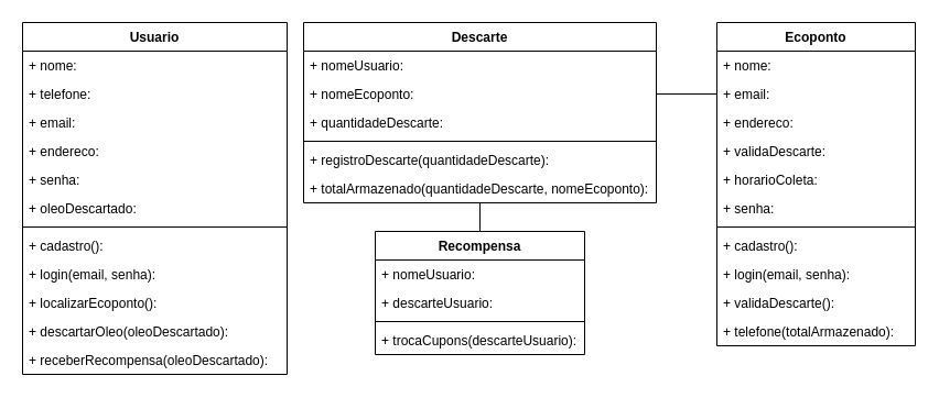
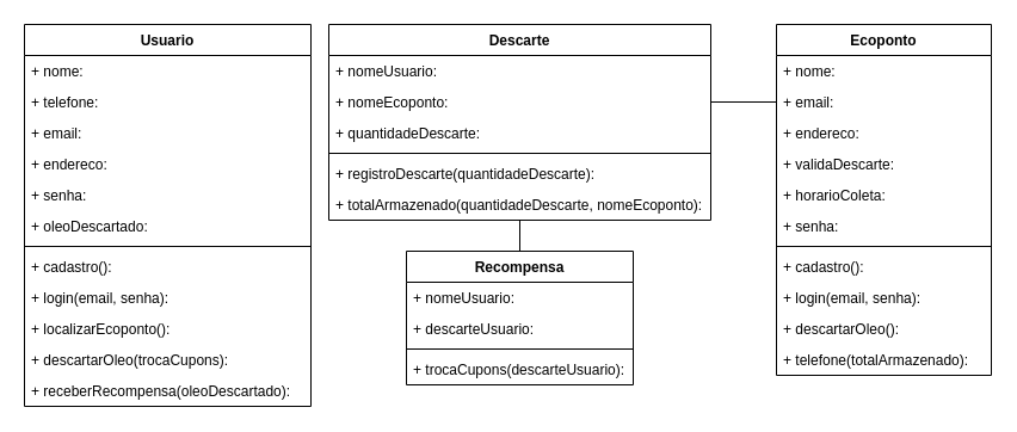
  <mxCell id="0" />
  <mxCell id="1" parent="0" />
  <mxCell id="2" value="Usuario" style="swimlane;fontStyle=1;align=center;verticalAlign=top;childLayout=stackLayout;horizontal=1;startSize=26;horizontalStack=0;resizeParent=1;resizeParentMax=0;resizeLast=0;collapsible=1;marginBottom=0;whiteSpace=wrap;html=1;" parent="1" vertex="1"><mxGeometry x="20" y="20" width="240" height="320" as="geometry" /></mxCell>
  <mxCell id="3" value="+ nome:&amp;nbsp;&lt;div&gt;&lt;br&gt;&lt;/div&gt;" style="text;strokeColor=none;fillColor=none;align=left;verticalAlign=top;spacingLeft=4;spacingRight=4;overflow=hidden;rotatable=0;points=[[0,0.5],[1,0.5]];portConstraint=eastwest;whiteSpace=wrap;html=1;" parent="2" vertex="1"><mxGeometry y="26" width="240" height="26" as="geometry" /></mxCell>
  <mxCell id="4" value="+ telefone:&amp;nbsp;" style="text;strokeColor=none;fillColor=none;align=left;verticalAlign=top;spacingLeft=4;spacingRight=4;overflow=hidden;rotatable=0;points=[[0,0.5],[1,0.5]];portConstraint=eastwest;whiteSpace=wrap;html=1;" parent="2" vertex="1"><mxGeometry y="52" width="240" height="26" as="geometry" /></mxCell>
  <mxCell id="5" value="+ email:&amp;nbsp;" style="text;strokeColor=none;fillColor=none;align=left;verticalAlign=top;spacingLeft=4;spacingRight=4;overflow=hidden;rotatable=0;points=[[0,0.5],[1,0.5]];portConstraint=eastwest;whiteSpace=wrap;html=1;" parent="2" vertex="1"><mxGeometry y="78" width="240" height="26" as="geometry" /></mxCell>
  <mxCell id="6" value="+ endereco:&amp;nbsp;" style="text;strokeColor=none;fillColor=none;align=left;verticalAlign=top;spacingLeft=4;spacingRight=4;overflow=hidden;rotatable=0;points=[[0,0.5],[1,0.5]];portConstraint=eastwest;whiteSpace=wrap;html=1;" parent="2" vertex="1"><mxGeometry y="104" width="240" height="26" as="geometry" /></mxCell>
  <mxCell id="7" value="+ senha:&amp;nbsp;" style="text;strokeColor=none;fillColor=none;align=left;verticalAlign=top;spacingLeft=4;spacingRight=4;overflow=hidden;rotatable=0;points=[[0,0.5],[1,0.5]];portConstraint=eastwest;whiteSpace=wrap;html=1;" parent="2" vertex="1"><mxGeometry y="130" width="240" height="26" as="geometry" /></mxCell>
  <mxCell id="8" value="+ oleoDescartado:&amp;nbsp;" style="text;strokeColor=none;fillColor=none;align=left;verticalAlign=top;spacingLeft=4;spacingRight=4;overflow=hidden;rotatable=0;points=[[0,0.5],[1,0.5]];portConstraint=eastwest;whiteSpace=wrap;html=1;" vertex="1" parent="2"><mxGeometry y="156" width="240" height="26" as="geometry" /></mxCell>
  <mxCell id="9" value="" style="line;strokeWidth=1;fillColor=none;align=left;verticalAlign=middle;spacingTop=-1;spacingLeft=3;spacingRight=3;rotatable=0;labelPosition=right;points=[];portConstraint=eastwest;strokeColor=inherit;" parent="2" vertex="1"><mxGeometry y="182" width="240" height="8" as="geometry" /></mxCell>
  <mxCell id="10" value="+ cadastro():&amp;nbsp;" style="text;strokeColor=none;fillColor=none;align=left;verticalAlign=top;spacingLeft=4;spacingRight=4;overflow=hidden;rotatable=0;points=[[0,0.5],[1,0.5]];portConstraint=eastwest;whiteSpace=wrap;html=1;" vertex="1" parent="2"><mxGeometry y="190" width="240" height="26" as="geometry" /></mxCell>
  <mxCell id="11" value="+ login(email, senha):&amp;nbsp;" style="text;strokeColor=none;fillColor=none;align=left;verticalAlign=top;spacingLeft=4;spacingRight=4;overflow=hidden;rotatable=0;points=[[0,0.5],[1,0.5]];portConstraint=eastwest;whiteSpace=wrap;html=1;" parent="2" vertex="1"><mxGeometry y="216" width="240" height="26" as="geometry" /></mxCell>
  <mxCell id="12" value="+ localizarEcoponto():&amp;nbsp;" style="text;strokeColor=none;fillColor=none;align=left;verticalAlign=top;spacingLeft=4;spacingRight=4;overflow=hidden;rotatable=0;points=[[0,0.5],[1,0.5]];portConstraint=eastwest;whiteSpace=wrap;html=1;" parent="2" vertex="1"><mxGeometry y="242" width="240" height="26" as="geometry" /></mxCell>
- <mxCell id="13" value="+ descartarOleo(oleoDescartado):&amp;nbsp;" style="text;strokeColor=none;fillColor=none;align=left;verticalAlign=top;spacingLeft=4;spacingRight=4;overflow=hidden;rotatable=0;points=[[0,0.5],[1,0.5]];portConstraint=eastwest;whiteSpace=wrap;html=1;" parent="2" vertex="1"><mxGeometry y="268" width="240" height="26" as="geometry" /></mxCell>
+ <mxCell id="13" value="+ descartarOleo(trocaCupons):&amp;nbsp;" style="text;strokeColor=none;fillColor=none;align=left;verticalAlign=top;spacingLeft=4;spacingRight=4;overflow=hidden;rotatable=0;points=[[0,0.5],[1,0.5]];portConstraint=eastwest;whiteSpace=wrap;html=1;" parent="2" vertex="1"><mxGeometry y="268" width="240" height="26" as="geometry" /></mxCell>
  <mxCell id="14" value="+ receberRecompensa(oleoDescartado):&amp;nbsp;" style="text;strokeColor=none;fillColor=none;align=left;verticalAlign=top;spacingLeft=4;spacingRight=4;overflow=hidden;rotatable=0;points=[[0,0.5],[1,0.5]];portConstraint=eastwest;whiteSpace=wrap;html=1;" vertex="1" parent="2"><mxGeometry y="294" width="240" height="26" as="geometry" /></mxCell>
  <mxCell id="15" value="Ecoponto" style="swimlane;fontStyle=1;align=center;verticalAlign=top;childLayout=stackLayout;horizontal=1;startSize=26;horizontalStack=0;resizeParent=1;resizeParentMax=0;resizeLast=0;collapsible=1;marginBottom=0;whiteSpace=wrap;html=1;" parent="1" vertex="1"><mxGeometry x="650" y="20" width="180" height="294" as="geometry" /></mxCell>
  <mxCell id="16" value="+ nome:&amp;nbsp;&lt;div&gt;&lt;br&gt;&lt;/div&gt;" style="text;strokeColor=none;fillColor=none;align=left;verticalAlign=top;spacingLeft=4;spacingRight=4;overflow=hidden;rotatable=0;points=[[0,0.5],[1,0.5]];portConstraint=eastwest;whiteSpace=wrap;html=1;" parent="15" vertex="1"><mxGeometry y="26" width="180" height="26" as="geometry" /></mxCell>
  <mxCell id="17" value="+ email:&amp;nbsp;" style="text;strokeColor=none;fillColor=none;align=left;verticalAlign=top;spacingLeft=4;spacingRight=4;overflow=hidden;rotatable=0;points=[[0,0.5],[1,0.5]];portConstraint=eastwest;whiteSpace=wrap;html=1;" parent="15" vertex="1"><mxGeometry y="52" width="180" height="26" as="geometry" /></mxCell>
  <mxCell id="18" value="+ endereco:&amp;nbsp;" style="text;strokeColor=none;fillColor=none;align=left;verticalAlign=top;spacingLeft=4;spacingRight=4;overflow=hidden;rotatable=0;points=[[0,0.5],[1,0.5]];portConstraint=eastwest;whiteSpace=wrap;html=1;" parent="15" vertex="1"><mxGeometry y="78" width="180" height="26" as="geometry" /></mxCell>
  <mxCell id="19" value="+ validaDescarte:&amp;nbsp;" style="text;strokeColor=none;fillColor=none;align=left;verticalAlign=top;spacingLeft=4;spacingRight=4;overflow=hidden;rotatable=0;points=[[0,0.5],[1,0.5]];portConstraint=eastwest;whiteSpace=wrap;html=1;" parent="15" vertex="1"><mxGeometry y="104" width="180" height="26" as="geometry" /></mxCell>
  <mxCell id="20" value="+ horarioColeta:&amp;nbsp;" style="text;strokeColor=none;fillColor=none;align=left;verticalAlign=top;spacingLeft=4;spacingRight=4;overflow=hidden;rotatable=0;points=[[0,0.5],[1,0.5]];portConstraint=eastwest;whiteSpace=wrap;html=1;" parent="15" vertex="1"><mxGeometry y="130" width="180" height="26" as="geometry" /></mxCell>
  <mxCell id="21" value="+ senha:&amp;nbsp;" style="text;strokeColor=none;fillColor=none;align=left;verticalAlign=top;spacingLeft=4;spacingRight=4;overflow=hidden;rotatable=0;points=[[0,0.5],[1,0.5]];portConstraint=eastwest;whiteSpace=wrap;html=1;" parent="15" vertex="1"><mxGeometry y="156" width="180" height="26" as="geometry" /></mxCell>
  <mxCell id="22" value="" style="line;strokeWidth=1;fillColor=none;align=left;verticalAlign=middle;spacingTop=-1;spacingLeft=3;spacingRight=3;rotatable=0;labelPosition=right;points=[];portConstraint=eastwest;strokeColor=inherit;" parent="15" vertex="1"><mxGeometry y="182" width="180" height="8" as="geometry" /></mxCell>
  <mxCell id="23" value="+ cadastro():&amp;nbsp;" style="text;strokeColor=none;fillColor=none;align=left;verticalAlign=top;spacingLeft=4;spacingRight=4;overflow=hidden;rotatable=0;points=[[0,0.5],[1,0.5]];portConstraint=eastwest;whiteSpace=wrap;html=1;" parent="15" vertex="1"><mxGeometry y="190" width="180" height="26" as="geometry" /></mxCell>
  <mxCell id="24" value="+ login(email, senha):&amp;nbsp;" style="text;strokeColor=none;fillColor=none;align=left;verticalAlign=top;spacingLeft=4;spacingRight=4;overflow=hidden;rotatable=0;points=[[0,0.5],[1,0.5]];portConstraint=eastwest;whiteSpace=wrap;html=1;" vertex="1" parent="15"><mxGeometry y="216" width="180" height="26" as="geometry" /></mxCell>
- <mxCell id="25" value="+ validaDescarte():" style="text;strokeColor=none;fillColor=none;align=left;verticalAlign=top;spacingLeft=4;spacingRight=4;overflow=hidden;rotatable=0;points=[[0,0.5],[1,0.5]];portConstraint=eastwest;whiteSpace=wrap;html=1;" parent="15" vertex="1"><mxGeometry y="242" width="180" height="26" as="geometry" /></mxCell>
+ <mxCell id="25" value="+ descartarOleo():" style="text;strokeColor=none;fillColor=none;align=left;verticalAlign=top;spacingLeft=4;spacingRight=4;overflow=hidden;rotatable=0;points=[[0,0.5],[1,0.5]];portConstraint=eastwest;whiteSpace=wrap;html=1;" parent="15" vertex="1"><mxGeometry y="242" width="180" height="26" as="geometry" /></mxCell>
  <mxCell id="26" value="+ telefone(totalArmazenado):" style="text;strokeColor=none;fillColor=none;align=left;verticalAlign=top;spacingLeft=4;spacingRight=4;overflow=hidden;rotatable=0;points=[[0,0.5],[1,0.5]];portConstraint=eastwest;whiteSpace=wrap;html=1;" parent="15" vertex="1"><mxGeometry y="268" width="180" height="26" as="geometry" /></mxCell>
  <mxCell id="27" value="Recompensa" style="swimlane;fontStyle=1;align=center;verticalAlign=top;childLayout=stackLayout;horizontal=1;startSize=26;horizontalStack=0;resizeParent=1;resizeParentMax=0;resizeLast=0;collapsible=1;marginBottom=0;whiteSpace=wrap;html=1;" parent="1" vertex="1"><mxGeometry x="340" y="210" width="190" height="112" as="geometry" /></mxCell>
  <mxCell id="28" value="+ nomeUsuario:&amp;nbsp;&lt;div&gt;&lt;br&gt;&lt;/div&gt;" style="text;strokeColor=none;fillColor=none;align=left;verticalAlign=top;spacingLeft=4;spacingRight=4;overflow=hidden;rotatable=0;points=[[0,0.5],[1,0.5]];portConstraint=eastwest;whiteSpace=wrap;html=1;" parent="27" vertex="1"><mxGeometry y="26" width="190" height="26" as="geometry" /></mxCell>
  <mxCell id="29" value="+ descarteUsuario:&amp;nbsp;" style="text;strokeColor=none;fillColor=none;align=left;verticalAlign=top;spacingLeft=4;spacingRight=4;overflow=hidden;rotatable=0;points=[[0,0.5],[1,0.5]];portConstraint=eastwest;whiteSpace=wrap;html=1;" parent="27" vertex="1"><mxGeometry y="52" width="190" height="26" as="geometry" /></mxCell>
  <mxCell id="30" value="" style="line;strokeWidth=1;fillColor=none;align=left;verticalAlign=middle;spacingTop=-1;spacingLeft=3;spacingRight=3;rotatable=0;labelPosition=right;points=[];portConstraint=eastwest;strokeColor=inherit;" parent="27" vertex="1"><mxGeometry y="78" width="190" height="8" as="geometry" /></mxCell>
  <mxCell id="31" value="+ trocaCupons(descarteUsuario):" style="text;strokeColor=none;fillColor=none;align=left;verticalAlign=top;spacingLeft=4;spacingRight=4;overflow=hidden;rotatable=0;points=[[0,0.5],[1,0.5]];portConstraint=eastwest;whiteSpace=wrap;html=1;" parent="27" vertex="1"><mxGeometry y="86" width="190" height="26" as="geometry" /></mxCell>
  <mxCell id="32" value="Descarte" style="swimlane;fontStyle=1;align=center;verticalAlign=top;childLayout=stackLayout;horizontal=1;startSize=26;horizontalStack=0;resizeParent=1;resizeParentMax=0;resizeLast=0;collapsible=1;marginBottom=0;whiteSpace=wrap;html=1;" parent="1" vertex="1"><mxGeometry x="275" y="20" width="320" height="164" as="geometry" /></mxCell>
  <mxCell id="33" value="+ nomeUsuario:&amp;nbsp;&lt;div&gt;&lt;br&gt;&lt;/div&gt;" style="text;strokeColor=none;fillColor=none;align=left;verticalAlign=top;spacingLeft=4;spacingRight=4;overflow=hidden;rotatable=0;points=[[0,0.5],[1,0.5]];portConstraint=eastwest;whiteSpace=wrap;html=1;" parent="32" vertex="1"><mxGeometry y="26" width="320" height="26" as="geometry" /></mxCell>
  <mxCell id="34" value="+ nomeEcoponto:&amp;nbsp;&lt;div&gt;&lt;br&gt;&lt;/div&gt;" style="text;strokeColor=none;fillColor=none;align=left;verticalAlign=top;spacingLeft=4;spacingRight=4;overflow=hidden;rotatable=0;points=[[0,0.5],[1,0.5]];portConstraint=eastwest;whiteSpace=wrap;html=1;" vertex="1" parent="32"><mxGeometry y="52" width="320" height="26" as="geometry" /></mxCell>
  <mxCell id="35" value="+ quantidadeDescarte:&amp;nbsp;" style="text;strokeColor=none;fillColor=none;align=left;verticalAlign=top;spacingLeft=4;spacingRight=4;overflow=hidden;rotatable=0;points=[[0,0.5],[1,0.5]];portConstraint=eastwest;whiteSpace=wrap;html=1;" parent="32" vertex="1"><mxGeometry y="78" width="320" height="26" as="geometry" /></mxCell>
  <mxCell id="36" value="" style="line;strokeWidth=1;fillColor=none;align=left;verticalAlign=middle;spacingTop=-1;spacingLeft=3;spacingRight=3;rotatable=0;labelPosition=right;points=[];portConstraint=eastwest;strokeColor=inherit;" parent="32" vertex="1"><mxGeometry y="104" width="320" height="8" as="geometry" /></mxCell>
  <mxCell id="37" value="+ registroDescarte(quantidadeDescarte):" style="text;strokeColor=none;fillColor=none;align=left;verticalAlign=top;spacingLeft=4;spacingRight=4;overflow=hidden;rotatable=0;points=[[0,0.5],[1,0.5]];portConstraint=eastwest;whiteSpace=wrap;html=1;" parent="32" vertex="1"><mxGeometry y="112" width="320" height="26" as="geometry" /></mxCell>
  <mxCell id="38" value="+ totalArmazenado(quantidadeDescarte, nomeEcoponto):" style="text;strokeColor=none;fillColor=none;align=left;verticalAlign=top;spacingLeft=4;spacingRight=4;overflow=hidden;rotatable=0;points=[[0,0.5],[1,0.5]];portConstraint=eastwest;whiteSpace=wrap;html=1;" vertex="1" parent="32"><mxGeometry y="138" width="320" height="26" as="geometry" /></mxCell>
  <mxCell id="39" style="edgeStyle=orthogonalEdgeStyle;rounded=0;orthogonalLoop=1;jettySize=auto;html=1;exitX=1;exitY=0.5;exitDx=0;exitDy=0;entryX=0;entryY=0.5;entryDx=0;entryDy=0;endArrow=none;startFill=0;" edge="1" parent="1" source="34" target="17"><mxGeometry relative="1" as="geometry" /></mxCell>
  <mxCell id="40" style="rounded=0;orthogonalLoop=1;jettySize=auto;html=1;exitX=0.5;exitY=0;exitDx=0;exitDy=0;entryX=0.5;entryY=1.014;entryDx=0;entryDy=0;entryPerimeter=0;endArrow=none;startFill=0;" edge="1" parent="1" source="27" target="38"><mxGeometry relative="1" as="geometry" /></mxCell>
